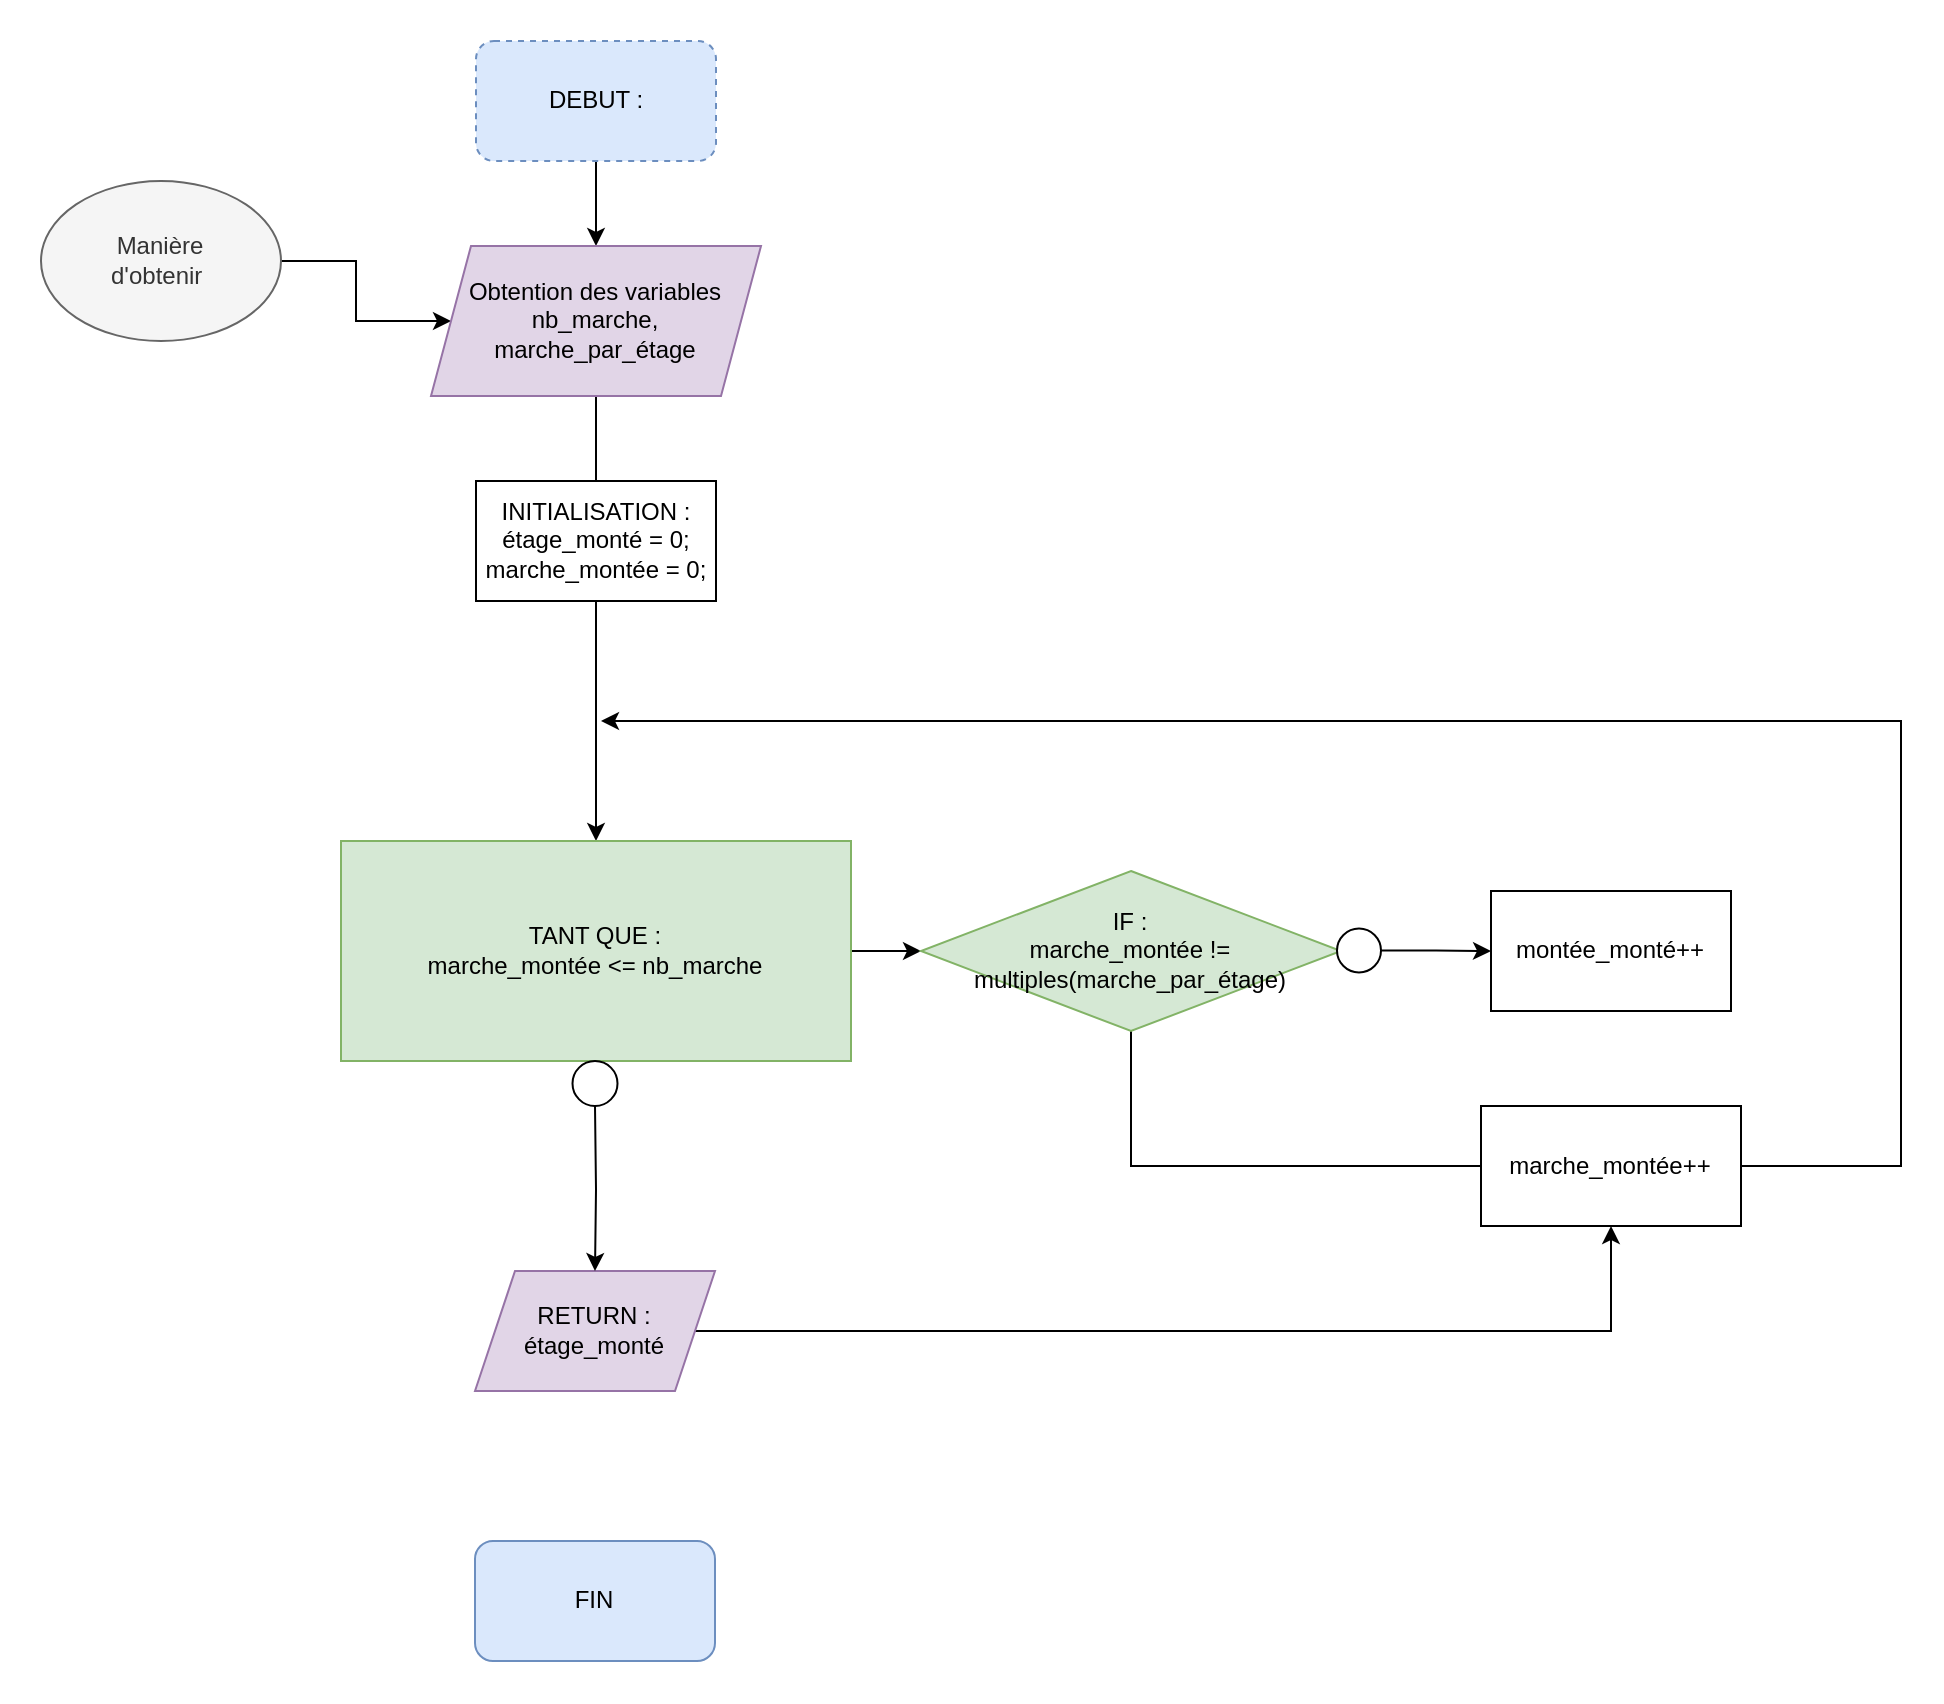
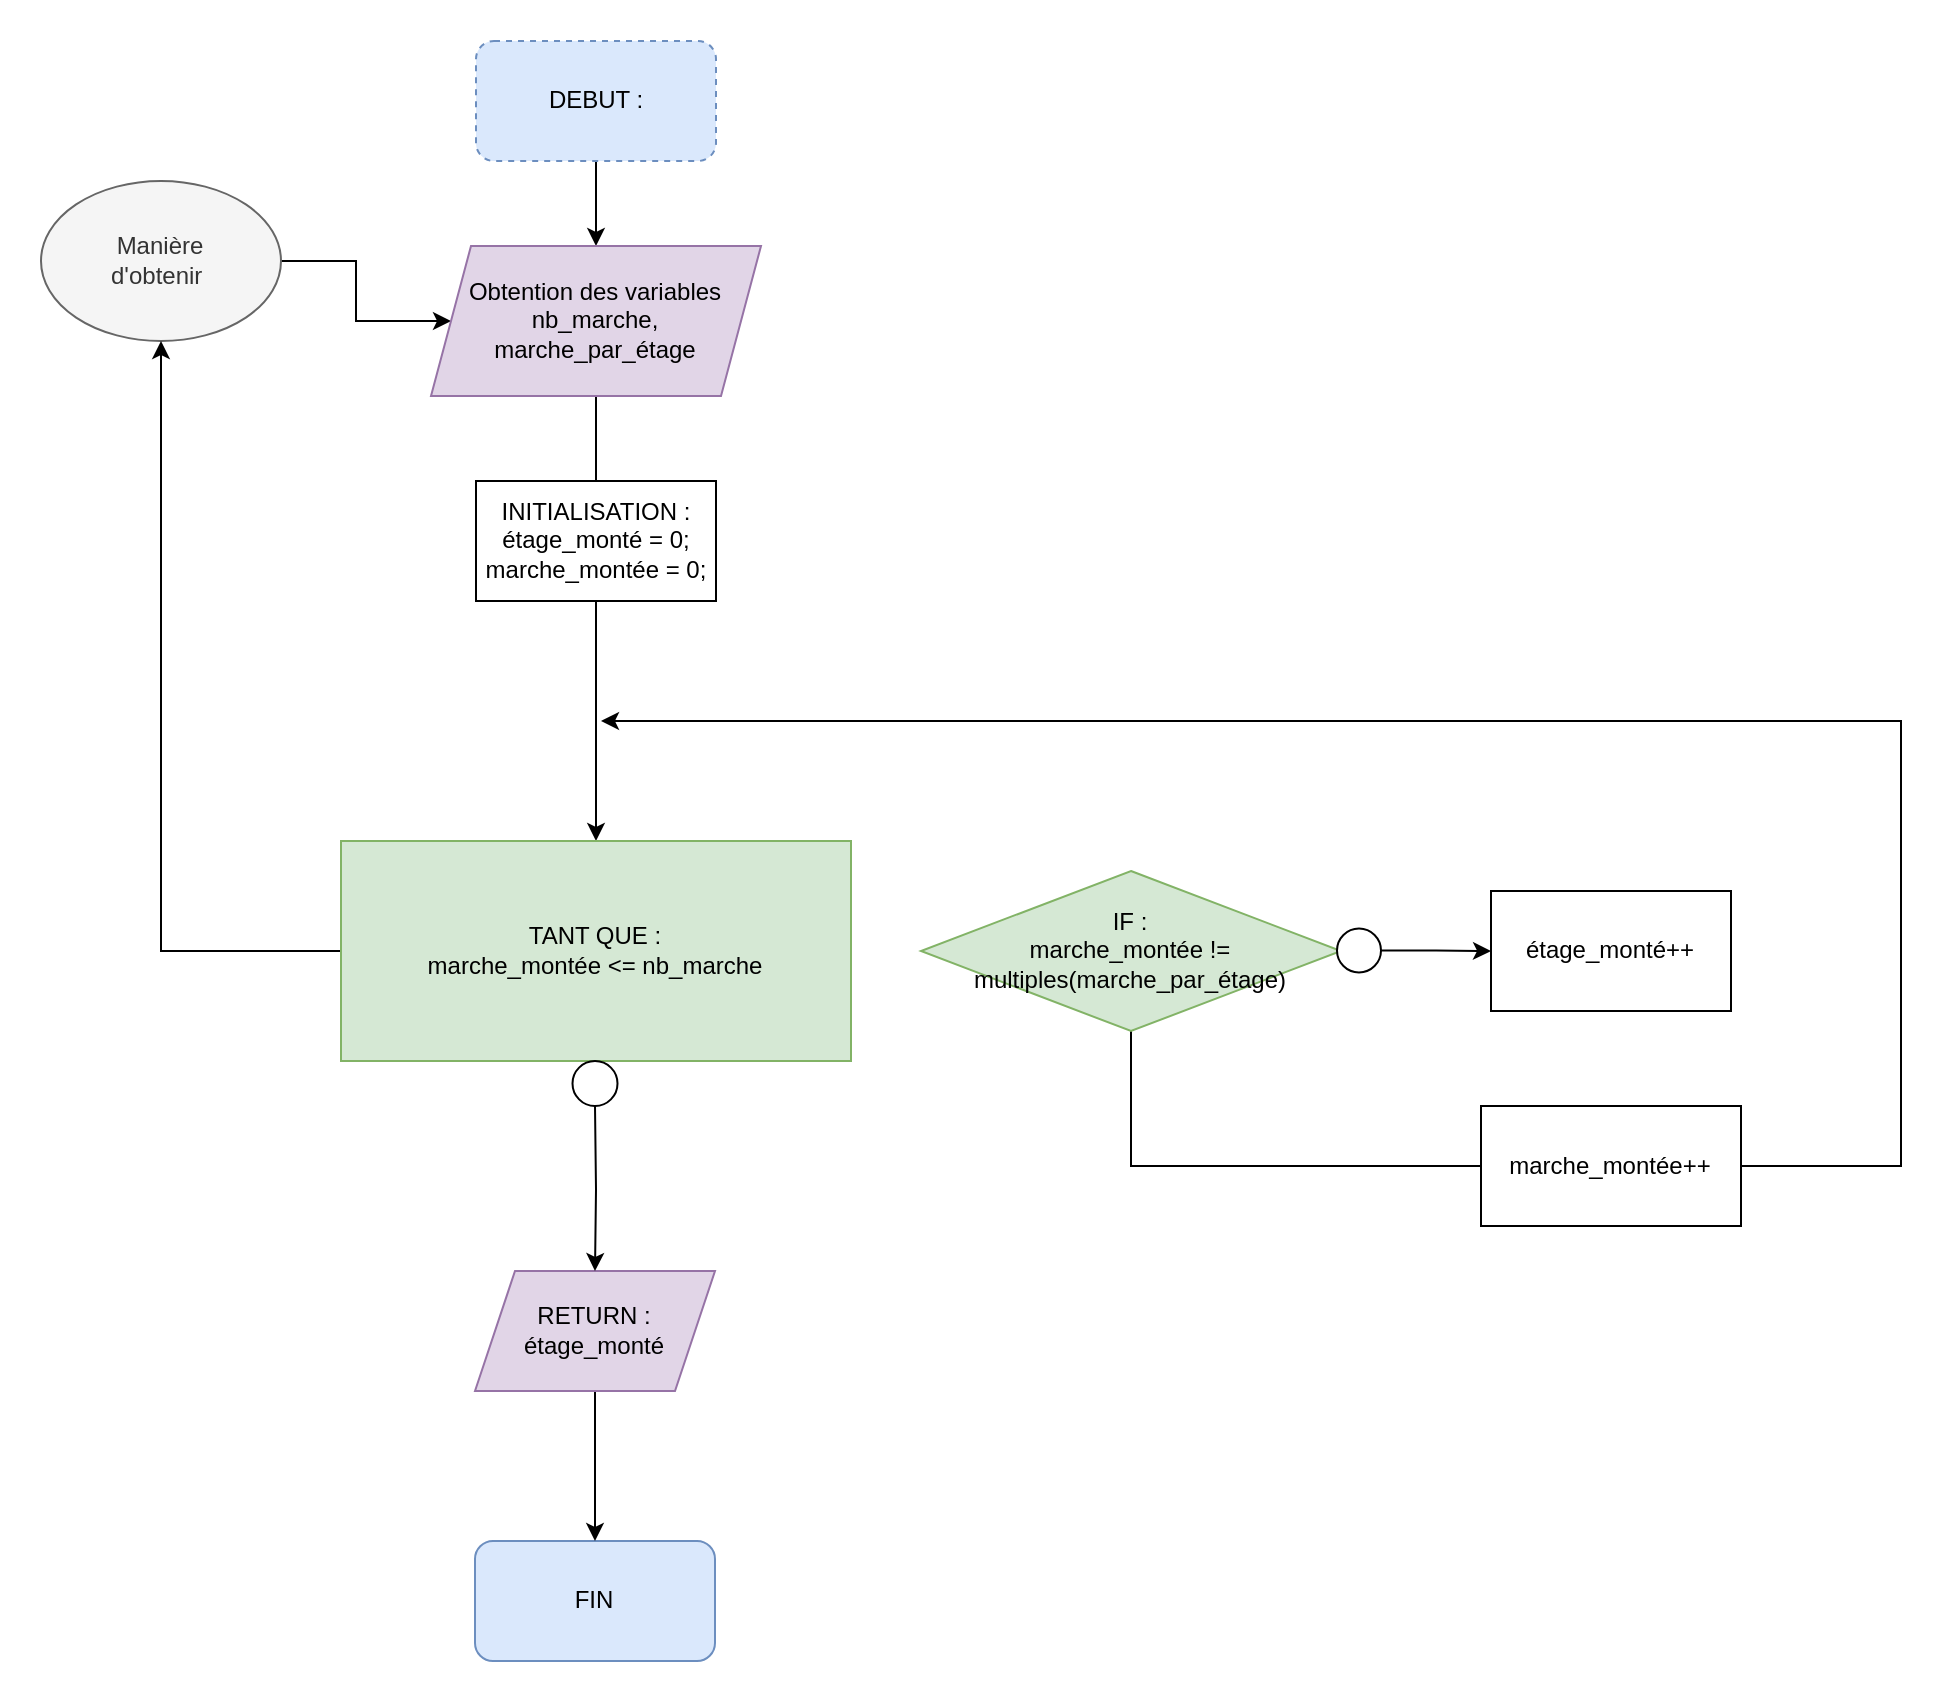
  <mxCell id="0" />
  <mxCell id="1" parent="0" />
  <mxCell id="2" style="edgeStyle=orthogonalEdgeStyle;rounded=0;orthogonalLoop=1;jettySize=auto;html=1;entryX=0.5;entryY=0;entryDx=0;entryDy=0;" parent="1" source="3" target="7" edge="1"><mxGeometry relative="1" as="geometry"><mxPoint x="300" y="130" as="targetPoint" /></mxGeometry></mxCell>
  <mxCell id="3" value="DEBUT :&lt;br&gt;" style="rounded=1;whiteSpace=wrap;html=1;fillColor=#dae8fc;strokeColor=#6c8ebf;dashed=1;" parent="1" vertex="1"><mxGeometry x="237.5" y="20" width="120" height="60" as="geometry" /></mxCell>
  <mxCell id="4" style="edgeStyle=orthogonalEdgeStyle;rounded=0;orthogonalLoop=1;jettySize=auto;html=1;exitX=1;exitY=0.5;exitDx=0;exitDy=0;entryX=0;entryY=0.5;entryDx=0;entryDy=0;" parent="1" source="5" target="7" edge="1"><mxGeometry relative="1" as="geometry"><mxPoint x="240" y="160" as="targetPoint" /></mxGeometry></mxCell>
  <mxCell id="5" value="Manière &lt;br&gt;d'obtenir&amp;nbsp;" style="ellipse;whiteSpace=wrap;html=1;fillColor=#f5f5f5;strokeColor=#666666;fontColor=#333333;" parent="1" vertex="1"><mxGeometry x="20" y="90" width="120" height="80" as="geometry" /></mxCell>
  <mxCell id="6" style="edgeStyle=orthogonalEdgeStyle;rounded=0;orthogonalLoop=1;jettySize=auto;html=1;entryX=0.5;entryY=0;entryDx=0;entryDy=0;" parent="1" source="7" target="10" edge="1"><mxGeometry relative="1" as="geometry" /></mxCell>
  <mxCell id="7" value="&lt;span style=&quot;color: rgb(0 , 0 , 0) ; font-family: &amp;#34;helvetica&amp;#34; ; font-size: 12px ; font-style: normal ; font-weight: 400 ; letter-spacing: normal ; text-align: center ; text-indent: 0px ; text-transform: none ; word-spacing: 0px ; display: inline ; float: none&quot;&gt;Obtention des variables nb_marche, marche_par_étage&lt;br&gt;&lt;/span&gt;" style="shape=parallelogram;perimeter=parallelogramPerimeter;whiteSpace=wrap;html=1;fixedSize=1;fillColor=#e1d5e7;strokeColor=#9673a6;" parent="1" vertex="1"><mxGeometry x="215" y="122.5" width="165" height="75" as="geometry" /></mxCell>
  <mxCell id="8" value="FIN" style="rounded=1;whiteSpace=wrap;html=1;fillColor=#dae8fc;strokeColor=#6c8ebf;" parent="1" vertex="1"><mxGeometry x="237" y="770" width="120" height="60" as="geometry" /></mxCell>
- <mxCell id="9" style="edgeStyle=orthogonalEdgeStyle;rounded=0;orthogonalLoop=1;jettySize=auto;html=1;entryX=0;entryY=0.5;entryDx=0;entryDy=0;" parent="1" source="10" target="18" edge="1"><mxGeometry relative="1" as="geometry" /></mxCell>
+ <mxCell id="9" style="edgeStyle=orthogonalEdgeStyle;rounded=0;orthogonalLoop=1;jettySize=auto;html=1;" parent="1" source="10" target="5" edge="1"><mxGeometry relative="1" as="geometry" /></mxCell>
  <mxCell id="10" value="TANT QUE :&lt;br&gt;marche_montée &amp;lt;= nb_marche" style="whiteSpace=wrap;html=1;fillColor=#d5e8d4;strokeColor=#82b366;rounded=0;" parent="1" vertex="1"><mxGeometry x="170" y="420" width="255" height="110" as="geometry" /></mxCell>
  <mxCell id="11" value="" style="ellipse;whiteSpace=wrap;html=1;aspect=fixed;" parent="1" vertex="1"><mxGeometry x="285.75" y="530" width="22.5" height="22.5" as="geometry" /></mxCell>
  <mxCell id="12" style="edgeStyle=orthogonalEdgeStyle;rounded=0;orthogonalLoop=1;jettySize=auto;html=1;" parent="1" source="13" edge="1"><mxGeometry relative="1" as="geometry"><mxPoint x="300" y="360" as="targetPoint" /><Array as="points"><mxPoint x="950" y="583" /><mxPoint x="950" y="360" /><mxPoint x="400" y="360" /></Array></mxGeometry></mxCell>
  <mxCell id="13" value="marche_montée++" style="rounded=0;whiteSpace=wrap;html=1;" parent="1" vertex="1"><mxGeometry x="740" y="552.5" width="130" height="60" as="geometry" /></mxCell>
- <mxCell id="14" style="edgeStyle=orthogonalEdgeStyle;rounded=0;orthogonalLoop=1;jettySize=auto;html=1;" parent="1" source="15" target="13" edge="1"><mxGeometry relative="1" as="geometry" /></mxCell>
+ <mxCell id="14" style="edgeStyle=orthogonalEdgeStyle;rounded=0;orthogonalLoop=1;jettySize=auto;html=1;" parent="1" source="15" target="8" edge="1"><mxGeometry relative="1" as="geometry" /></mxCell>
  <mxCell id="15" value="RETURN :&lt;br&gt;étage_monté" style="shape=parallelogram;perimeter=parallelogramPerimeter;whiteSpace=wrap;html=1;fixedSize=1;fillColor=#e1d5e7;strokeColor=#9673a6;" parent="1" vertex="1"><mxGeometry x="237" y="635" width="120" height="60" as="geometry" /></mxCell>
  <mxCell id="16" style="edgeStyle=orthogonalEdgeStyle;rounded=0;orthogonalLoop=1;jettySize=auto;html=1;entryX=0.5;entryY=0;entryDx=0;entryDy=0;" parent="1" target="15" edge="1"><mxGeometry relative="1" as="geometry"><mxPoint x="297" y="552.5" as="sourcePoint" /></mxGeometry></mxCell>
  <mxCell id="17" style="edgeStyle=orthogonalEdgeStyle;rounded=0;orthogonalLoop=1;jettySize=auto;html=1;entryX=0;entryY=0.5;entryDx=0;entryDy=0;endArrow=none;" parent="1" source="18" target="13" edge="1"><mxGeometry relative="1" as="geometry"><mxPoint x="565" y="670" as="targetPoint" /><Array as="points"><mxPoint x="565" y="583" /></Array></mxGeometry></mxCell>
  <mxCell id="18" value="IF :&lt;br&gt;marche_montée != multiples(marche_par_étage)" style="rhombus;whiteSpace=wrap;html=1;fillColor=#d5e8d4;strokeColor=#82b366;" parent="1" vertex="1"><mxGeometry x="460" y="435" width="210" height="80" as="geometry" /></mxCell>
- <mxCell id="19" value="montée_monté++" style="rounded=0;whiteSpace=wrap;html=1;" parent="1" vertex="1"><mxGeometry x="745" y="445" width="120" height="60" as="geometry" /></mxCell>
+ <mxCell id="19" value="étage_monté++" style="rounded=0;whiteSpace=wrap;html=1;" parent="1" vertex="1"><mxGeometry x="745" y="445" width="120" height="60" as="geometry" /></mxCell>
  <mxCell id="20" style="edgeStyle=orthogonalEdgeStyle;rounded=0;orthogonalLoop=1;jettySize=auto;html=1;" parent="1" source="21" target="19" edge="1"><mxGeometry relative="1" as="geometry" /></mxCell>
  <mxCell id="21" value="" style="ellipse;whiteSpace=wrap;html=1;aspect=fixed;" parent="1" vertex="1"><mxGeometry x="668" y="463.75" width="22" height="22" as="geometry" /></mxCell>
  <mxCell id="22" value="INITIALISATION :&lt;br&gt;étage_monté = 0;&lt;br&gt;marche_montée = 0;" style="rounded=0;whiteSpace=wrap;html=1;" parent="1" vertex="1"><mxGeometry x="237.5" y="240" width="120" height="60" as="geometry" /></mxCell>
